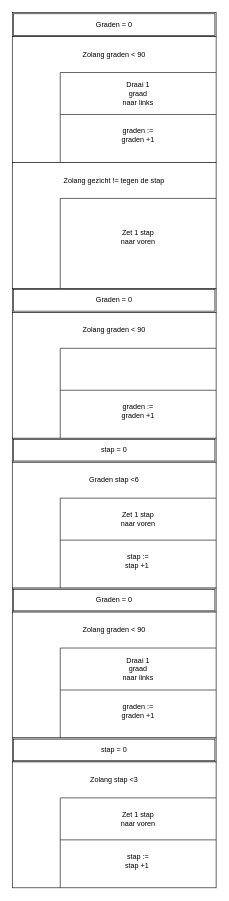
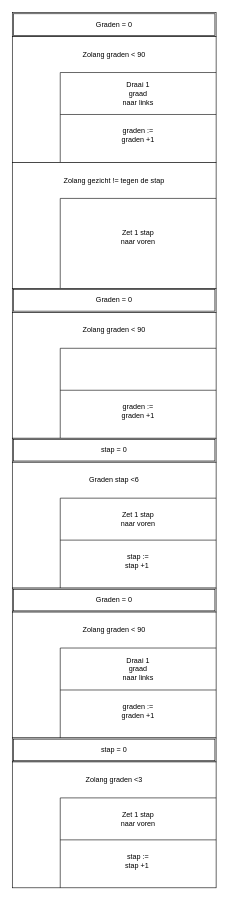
  <mxCell id="0" />
  <mxCell id="1" parent="0" />
  <mxCell id="2" value="Graden = 0" style="shape=ext;double=1;rounded=0;whiteSpace=wrap;html=1;" parent="1" vertex="1"><mxGeometry x="20" y="20" width="340" height="40" as="geometry" /></mxCell>
  <mxCell id="3" value="" style="rounded=0;whiteSpace=wrap;html=1;" parent="1" vertex="1"><mxGeometry x="20" y="60" width="340" height="210" as="geometry" /></mxCell>
  <mxCell id="4" value="Zolang graden &amp;lt; 90" style="text;html=1;strokeColor=none;fillColor=none;align=center;verticalAlign=middle;whiteSpace=wrap;rounded=0;" parent="1" vertex="1"><mxGeometry x="30" y="70" width="320" height="40" as="geometry" /></mxCell>
  <mxCell id="5" value="" style="endArrow=none;html=1;" parent="1" edge="1"><mxGeometry width="50" height="50" relative="1" as="geometry"><mxPoint x="360" y="190" as="sourcePoint" /><mxPoint x="100" y="190" as="targetPoint" /></mxGeometry></mxCell>
  <mxCell id="6" value="" style="endArrow=none;html=1;" parent="1" edge="1"><mxGeometry width="50" height="50" relative="1" as="geometry"><mxPoint x="100" y="120" as="sourcePoint" /><mxPoint x="360" y="120" as="targetPoint" /></mxGeometry></mxCell>
  <mxCell id="7" value="" style="endArrow=none;html=1;" parent="1" edge="1"><mxGeometry width="50" height="50" relative="1" as="geometry"><mxPoint x="100" y="270" as="sourcePoint" /><mxPoint x="100" y="120" as="targetPoint" /></mxGeometry></mxCell>
  <mxCell id="8" value="Draai 1 graad naar links" style="text;html=1;strokeColor=none;fillColor=none;align=center;verticalAlign=middle;whiteSpace=wrap;rounded=0;" parent="1" vertex="1"><mxGeometry x="200" y="140" width="60" height="30" as="geometry" /></mxCell>
  <mxCell id="9" value="graden := graden +1" style="text;html=1;strokeColor=none;fillColor=none;align=center;verticalAlign=middle;whiteSpace=wrap;rounded=0;" parent="1" vertex="1"><mxGeometry x="200" y="210" width="60" height="30" as="geometry" /></mxCell>
  <mxCell id="10" value="" style="rounded=0;whiteSpace=wrap;html=1;" parent="1" vertex="1"><mxGeometry x="20" y="270" width="340" height="210" as="geometry" /></mxCell>
  <mxCell id="11" value="Zolang gezicht != tegen de stap" style="text;html=1;strokeColor=none;fillColor=none;align=center;verticalAlign=middle;whiteSpace=wrap;rounded=0;" parent="1" vertex="1"><mxGeometry x="30" y="280" width="320" height="40" as="geometry" /></mxCell>
  <mxCell id="12" value="" style="endArrow=none;html=1;" parent="1" edge="1"><mxGeometry width="50" height="50" relative="1" as="geometry"><mxPoint x="100" y="330" as="sourcePoint" /><mxPoint x="360" y="330" as="targetPoint" /></mxGeometry></mxCell>
  <mxCell id="13" value="" style="endArrow=none;html=1;" parent="1" edge="1"><mxGeometry width="50" height="50" relative="1" as="geometry"><mxPoint x="100" y="480" as="sourcePoint" /><mxPoint x="100" y="330" as="targetPoint" /></mxGeometry></mxCell>
  <mxCell id="14" value="Zet 1 stap naar voren" style="text;html=1;strokeColor=none;fillColor=none;align=center;verticalAlign=middle;whiteSpace=wrap;rounded=0;" parent="1" vertex="1"><mxGeometry x="200" y="380" width="60" height="30" as="geometry" /></mxCell>
  <mxCell id="15" value="Graden = 0" style="shape=ext;double=1;rounded=0;whiteSpace=wrap;html=1;" parent="1" vertex="1"><mxGeometry x="20" y="480" width="340" height="40" as="geometry" /></mxCell>
  <mxCell id="16" value="" style="rounded=0;whiteSpace=wrap;html=1;" parent="1" vertex="1"><mxGeometry x="20" y="520" width="340" height="210" as="geometry" /></mxCell>
  <mxCell id="17" value="Zolang graden &amp;lt; 90" style="text;html=1;strokeColor=none;fillColor=none;align=center;verticalAlign=middle;whiteSpace=wrap;rounded=0;" parent="1" vertex="1"><mxGeometry x="30" y="530" width="320" height="40" as="geometry" /></mxCell>
  <mxCell id="18" value="" style="endArrow=none;html=1;" parent="1" edge="1"><mxGeometry width="50" height="50" relative="1" as="geometry"><mxPoint x="360" y="650" as="sourcePoint" /><mxPoint x="100" y="650" as="targetPoint" /></mxGeometry></mxCell>
  <mxCell id="19" value="" style="endArrow=none;html=1;" parent="1" edge="1"><mxGeometry width="50" height="50" relative="1" as="geometry"><mxPoint x="100" y="580" as="sourcePoint" /><mxPoint x="360" y="580" as="targetPoint" /></mxGeometry></mxCell>
  <mxCell id="20" value="" style="endArrow=none;html=1;" parent="1" edge="1"><mxGeometry width="50" height="50" relative="1" as="geometry"><mxPoint x="100" y="730" as="sourcePoint" /><mxPoint x="100" y="580" as="targetPoint" /></mxGeometry></mxCell>
  <mxCell id="21" value="graden := graden +1" style="text;html=1;strokeColor=none;fillColor=none;align=center;verticalAlign=middle;whiteSpace=wrap;rounded=0;" parent="1" vertex="1"><mxGeometry x="200" y="670" width="60" height="30" as="geometry" /></mxCell>
  <mxCell id="22" value="stap = 0" style="shape=ext;double=1;rounded=0;whiteSpace=wrap;html=1;" vertex="1" parent="1"><mxGeometry x="20" y="730" width="340" height="40" as="geometry" /></mxCell>
  <mxCell id="23" value="" style="rounded=0;whiteSpace=wrap;html=1;" vertex="1" parent="1"><mxGeometry x="20" y="770" width="340" height="210" as="geometry" /></mxCell>
  <mxCell id="24" value="Graden stap &amp;lt;6" style="text;html=1;strokeColor=none;fillColor=none;align=center;verticalAlign=middle;whiteSpace=wrap;rounded=0;" vertex="1" parent="1"><mxGeometry x="30" y="780" width="320" height="40" as="geometry" /></mxCell>
  <mxCell id="25" value="" style="endArrow=none;html=1;" edge="1" parent="1"><mxGeometry width="50" height="50" relative="1" as="geometry"><mxPoint x="360" y="900" as="sourcePoint" /><mxPoint x="100" y="900" as="targetPoint" /></mxGeometry></mxCell>
  <mxCell id="26" value="" style="endArrow=none;html=1;" edge="1" parent="1"><mxGeometry width="50" height="50" relative="1" as="geometry"><mxPoint x="100" y="830" as="sourcePoint" /><mxPoint x="360" y="830" as="targetPoint" /></mxGeometry></mxCell>
  <mxCell id="27" value="" style="endArrow=none;html=1;" edge="1" parent="1"><mxGeometry width="50" height="50" relative="1" as="geometry"><mxPoint x="100" y="980" as="sourcePoint" /><mxPoint x="100" y="830" as="targetPoint" /></mxGeometry></mxCell>
  <mxCell id="28" value="Zet 1 stap naar voren" style="text;html=1;strokeColor=none;fillColor=none;align=center;verticalAlign=middle;whiteSpace=wrap;rounded=0;" vertex="1" parent="1"><mxGeometry x="200" y="850" width="60" height="30" as="geometry" /></mxCell>
  <mxCell id="29" value="stap := stap +1&amp;nbsp;" style="text;html=1;strokeColor=none;fillColor=none;align=center;verticalAlign=middle;whiteSpace=wrap;rounded=0;" vertex="1" parent="1"><mxGeometry x="200" y="920" width="60" height="30" as="geometry" /></mxCell>
  <mxCell id="30" value="Graden = 0" style="shape=ext;double=1;rounded=0;whiteSpace=wrap;html=1;" vertex="1" parent="1"><mxGeometry x="20" y="980" width="340" height="40" as="geometry" /></mxCell>
  <mxCell id="31" value="" style="rounded=0;whiteSpace=wrap;html=1;" vertex="1" parent="1"><mxGeometry x="20" y="1020" width="340" height="210" as="geometry" /></mxCell>
  <mxCell id="32" value="Zolang graden &amp;lt; 90" style="text;html=1;strokeColor=none;fillColor=none;align=center;verticalAlign=middle;whiteSpace=wrap;rounded=0;" vertex="1" parent="1"><mxGeometry x="30" y="1030" width="320" height="40" as="geometry" /></mxCell>
  <mxCell id="33" value="" style="endArrow=none;html=1;" edge="1" parent="1"><mxGeometry width="50" height="50" relative="1" as="geometry"><mxPoint x="360" y="1150" as="sourcePoint" /><mxPoint x="100" y="1150" as="targetPoint" /></mxGeometry></mxCell>
  <mxCell id="34" value="" style="endArrow=none;html=1;" edge="1" parent="1"><mxGeometry width="50" height="50" relative="1" as="geometry"><mxPoint x="100" y="1080" as="sourcePoint" /><mxPoint x="360" y="1080" as="targetPoint" /></mxGeometry></mxCell>
  <mxCell id="35" value="" style="endArrow=none;html=1;" edge="1" parent="1"><mxGeometry width="50" height="50" relative="1" as="geometry"><mxPoint x="100" y="1230" as="sourcePoint" /><mxPoint x="100" y="1080" as="targetPoint" /></mxGeometry></mxCell>
  <mxCell id="36" value="Draai 1 graad naar links" style="text;html=1;strokeColor=none;fillColor=none;align=center;verticalAlign=middle;whiteSpace=wrap;rounded=0;" vertex="1" parent="1"><mxGeometry x="200" y="1100" width="60" height="30" as="geometry" /></mxCell>
  <mxCell id="37" value="graden := graden +1" style="text;html=1;strokeColor=none;fillColor=none;align=center;verticalAlign=middle;whiteSpace=wrap;rounded=0;" vertex="1" parent="1"><mxGeometry x="200" y="1170" width="60" height="30" as="geometry" /></mxCell>
  <mxCell id="38" value="stap = 0" style="shape=ext;double=1;rounded=0;whiteSpace=wrap;html=1;" vertex="1" parent="1"><mxGeometry x="20" y="1230" width="340" height="40" as="geometry" /></mxCell>
  <mxCell id="39" value="" style="rounded=0;whiteSpace=wrap;html=1;" vertex="1" parent="1"><mxGeometry x="20" y="1270" width="340" height="210" as="geometry" /></mxCell>
- <mxCell id="40" value="Zolang stap &amp;lt;3" style="text;html=1;strokeColor=none;fillColor=none;align=center;verticalAlign=middle;whiteSpace=wrap;rounded=0;" vertex="1" parent="1"><mxGeometry x="30" y="1280" width="320" height="40" as="geometry" /></mxCell>
+ <mxCell id="40" value="Zolang graden &amp;lt;3" style="text;html=1;strokeColor=none;fillColor=none;align=center;verticalAlign=middle;whiteSpace=wrap;rounded=0;" vertex="1" parent="1"><mxGeometry x="30" y="1280" width="320" height="40" as="geometry" /></mxCell>
  <mxCell id="41" value="" style="endArrow=none;html=1;" edge="1" parent="1"><mxGeometry width="50" height="50" relative="1" as="geometry"><mxPoint x="360" y="1400" as="sourcePoint" /><mxPoint x="100" y="1400" as="targetPoint" /></mxGeometry></mxCell>
  <mxCell id="42" value="" style="endArrow=none;html=1;" edge="1" parent="1"><mxGeometry width="50" height="50" relative="1" as="geometry"><mxPoint x="100" y="1330" as="sourcePoint" /><mxPoint x="360" y="1330" as="targetPoint" /></mxGeometry></mxCell>
  <mxCell id="43" value="" style="endArrow=none;html=1;" edge="1" parent="1"><mxGeometry width="50" height="50" relative="1" as="geometry"><mxPoint x="100" y="1480" as="sourcePoint" /><mxPoint x="100" y="1330" as="targetPoint" /></mxGeometry></mxCell>
  <mxCell id="44" value="Zet 1 stap naar voren" style="text;html=1;strokeColor=none;fillColor=none;align=center;verticalAlign=middle;whiteSpace=wrap;rounded=0;" vertex="1" parent="1"><mxGeometry x="200" y="1350" width="60" height="30" as="geometry" /></mxCell>
  <mxCell id="45" value="stap := stap +1&amp;nbsp;" style="text;html=1;strokeColor=none;fillColor=none;align=center;verticalAlign=middle;whiteSpace=wrap;rounded=0;" vertex="1" parent="1"><mxGeometry x="200" y="1420" width="60" height="30" as="geometry" /></mxCell>
